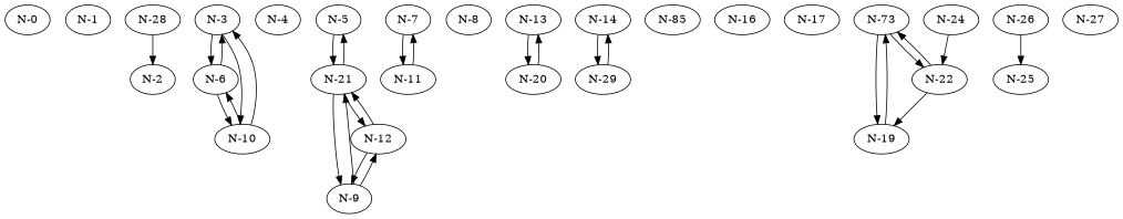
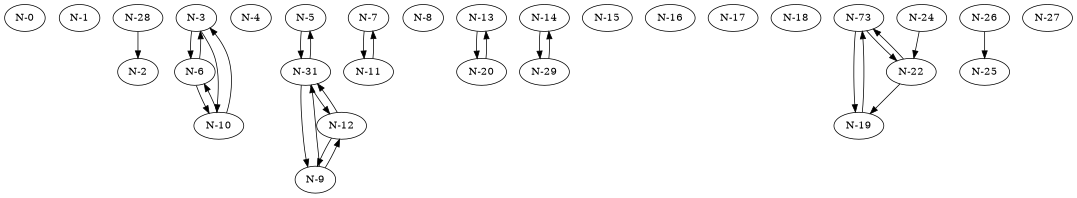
  digraph {
    "N-0"
    "N-1"
    "N-28"
    "N-2"
    "N-3"
    "N-6"
    "N-10"
    "N-4"
    "N-5"
-   "N-21"
+   "N-21" [label="N-31"]
    "N-9"
    "N-12"
    "N-7"
    "N-11"
    "N-8"
    "N-13"
    "N-20"
    "N-14"
    "N-29"
-   "N-15" [label="N-85"]
+   "N-15"
    "N-16"
    "N-17"
+   "N-18"
    n24 [label="N-73"]
    "N-19"
    "N-22"
    "N-24"
    "N-26"
    "N-25"
    "N-27"
    "N-28" -> "N-2"
    "N-3" -> "N-6"
    "N-3" -> "N-10"
    "N-6" -> "N-3"
    "N-6" -> "N-10"
    "N-10" -> "N-3"
    "N-10" -> "N-6"
    "N-5" -> "N-21"
    "N-21" -> "N-5"
    "N-21" -> "N-9"
    "N-21" -> "N-12"
    "N-9" -> "N-21"
    "N-9" -> "N-12"
    "N-12" -> "N-21"
    "N-12" -> "N-9"
    "N-7" -> "N-11"
    "N-11" -> "N-7"
    "N-13" -> "N-20"
    "N-20" -> "N-13"
    "N-14" -> "N-29"
    "N-29" -> "N-14"
    n24 -> "N-19"
    n24 -> "N-22"
    "N-19" -> n24
    "N-22" -> n24
    "N-22" -> "N-19"
    "N-24" -> "N-22"
    "N-26" -> "N-25"
  }
